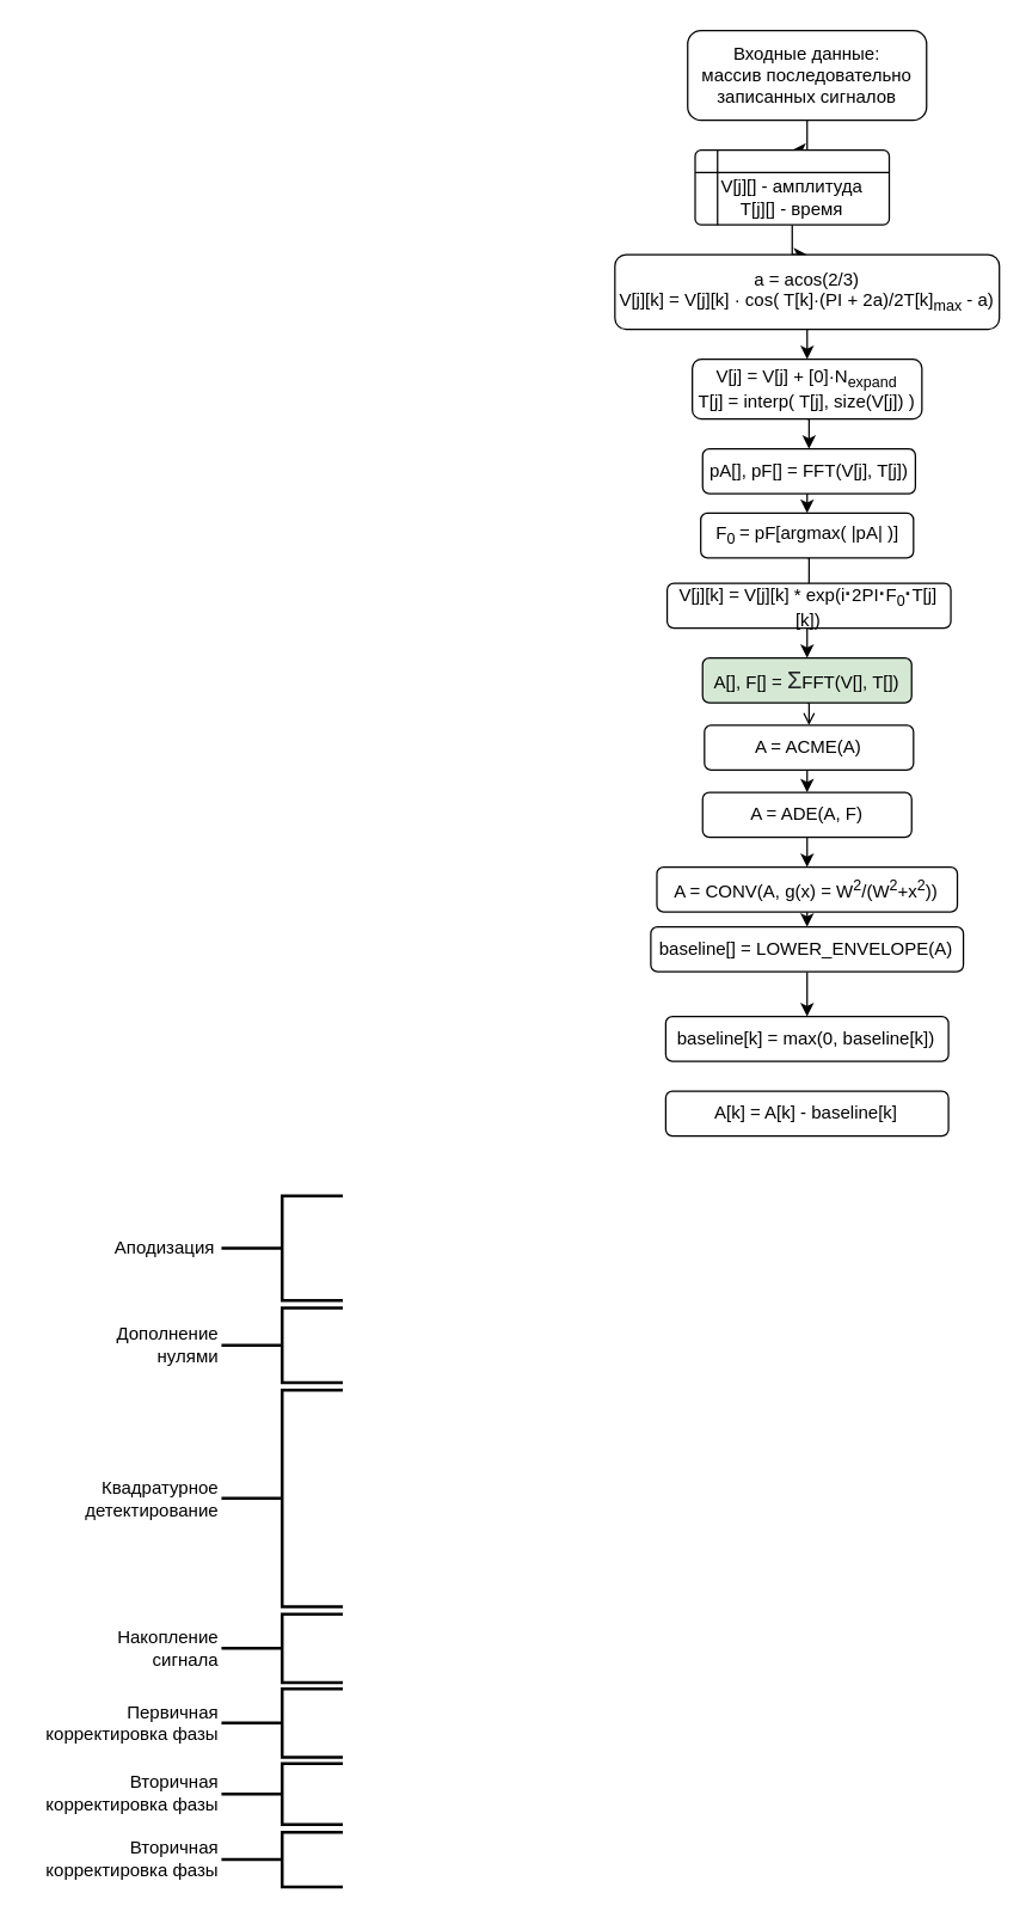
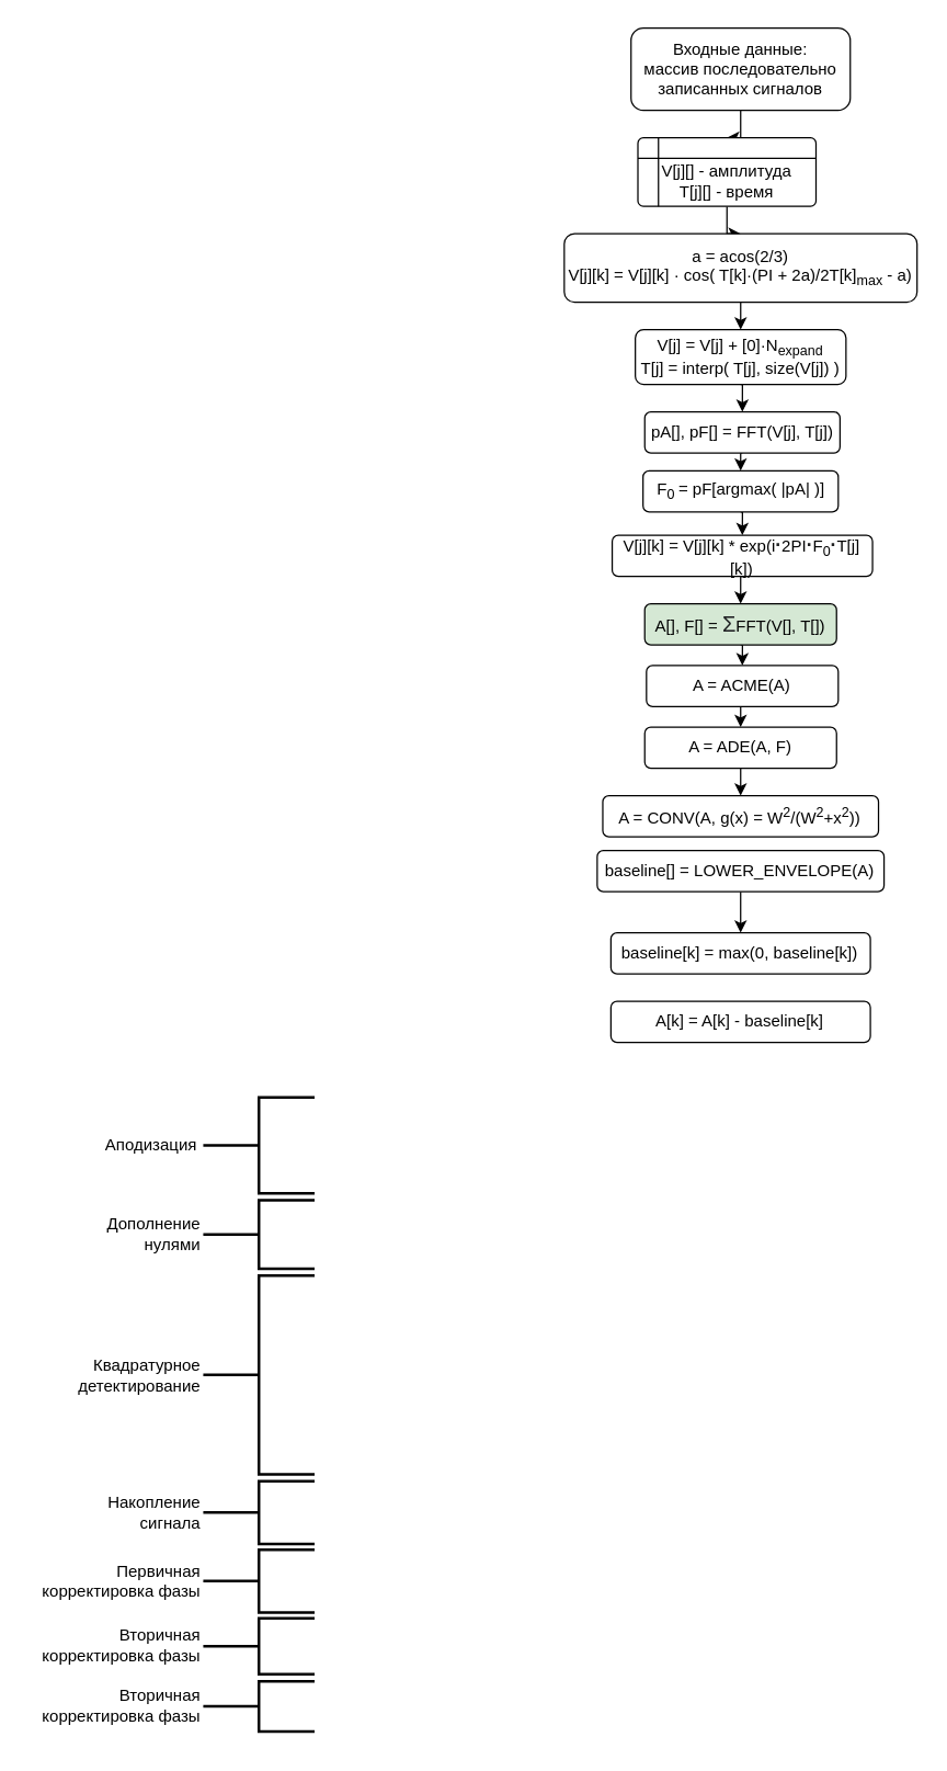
  <mxCell id="0" />
  <mxCell id="1" parent="0" />
  <mxCell id="2" value="" style="edgeStyle=orthogonalEdgeStyle;rounded=0;orthogonalLoop=1;jettySize=auto;html=1;" edge="1" parent="1" source="3" target="5"><mxGeometry relative="1" as="geometry" /></mxCell>
  <mxCell id="3" value="Входные данные:&lt;br&gt;массив последовательно записанных сигналов" style="rounded=1;whiteSpace=wrap;html=1;fontSize=12;glass=0;strokeWidth=1;shadow=0;" parent="1" vertex="1"><mxGeometry x="460" y="20" width="160" height="60" as="geometry" /></mxCell>
  <mxCell id="4" style="edgeStyle=orthogonalEdgeStyle;rounded=0;orthogonalLoop=1;jettySize=auto;html=1;exitX=0.5;exitY=1;exitDx=0;exitDy=0;" edge="1" parent="1" source="5" target="7"><mxGeometry relative="1" as="geometry" /></mxCell>
  <mxCell id="5" value="&lt;span style=&quot;font-weight: normal&quot;&gt;&lt;br&gt;V[j][] - амплитуда&lt;br&gt;T[j][] - время&lt;/span&gt;" style="shape=internalStorage;whiteSpace=wrap;html=1;dx=15;dy=15;rounded=1;arcSize=8;strokeWidth=1;verticalAlign=middle;fontStyle=1" vertex="1" parent="1"><mxGeometry x="465" y="100" width="130" height="50" as="geometry" /></mxCell>
  <mxCell id="6" style="edgeStyle=orthogonalEdgeStyle;rounded=0;orthogonalLoop=1;jettySize=auto;html=1;exitX=0.5;exitY=1;exitDx=0;exitDy=0;entryX=0.5;entryY=0;entryDx=0;entryDy=0;" edge="1" parent="1" source="7" target="23"><mxGeometry relative="1" as="geometry" /></mxCell>
  <mxCell id="7" value="a = acos(2/3)&lt;br&gt;V[j][k] = V[j][k] ·&amp;nbsp;cos( T[k]·(PI + 2a)/2T[k]&lt;sub&gt;max&lt;/sub&gt; - a)" style="rounded=1;whiteSpace=wrap;html=1;strokeWidth=1;align=center;" vertex="1" parent="1"><mxGeometry x="411.26" y="170" width="257.5" height="50" as="geometry" /></mxCell>
  <mxCell id="8" style="edgeStyle=orthogonalEdgeStyle;rounded=0;orthogonalLoop=1;jettySize=auto;html=1;exitX=0.5;exitY=1;exitDx=0;exitDy=0;entryX=0.5;entryY=0;entryDx=0;entryDy=0;" edge="1" parent="1" source="9" target="18"><mxGeometry relative="1" as="geometry" /></mxCell>
  <mxCell id="9" value="V[j][k] = V[j][k] * exp(i&lt;b style=&quot;color: rgb(32 , 33 , 34) ; font-family: sans-serif ; font-size: 14px&quot;&gt;·&lt;/b&gt;2PI&lt;b style=&quot;color: rgb(32 , 33 , 34) ; font-family: sans-serif ; font-size: 14px&quot;&gt;·&lt;/b&gt;F&lt;sub&gt;0&lt;/sub&gt;&lt;b style=&quot;color: rgb(32 , 33 , 34) ; font-family: sans-serif ; font-size: 14px&quot;&gt;·&lt;/b&gt;T[j][k])" style="rounded=1;whiteSpace=wrap;html=1;strokeWidth=1;" vertex="1" parent="1"><mxGeometry x="446.25" y="390" width="190" height="30" as="geometry" /></mxCell>
  <mxCell id="10" style="edgeStyle=orthogonalEdgeStyle;rounded=0;orthogonalLoop=1;jettySize=auto;html=1;exitX=0.5;exitY=1;exitDx=0;exitDy=0;entryX=0.5;entryY=0;entryDx=0;entryDy=0;" edge="1" parent="1" source="21" target="20"><mxGeometry relative="1" as="geometry"><mxPoint x="539.995" y="330" as="sourcePoint" /></mxGeometry></mxCell>
  <mxCell id="11" value="" style="group" vertex="1" connectable="0" parent="1"><mxGeometry x="90" y="800" width="139" height="70" as="geometry" /></mxCell>
  <mxCell id="12" value="" style="strokeWidth=2;html=1;shape=mxgraph.flowchart.annotation_2;align=left;labelPosition=right;pointerEvents=1;" vertex="1" parent="11"><mxGeometry x="57.75" width="81.25" height="70" as="geometry" /></mxCell>
  <mxCell id="13" value="Аподизация" style="text;html=1;strokeColor=none;fillColor=none;align=center;verticalAlign=middle;whiteSpace=wrap;rounded=0;" vertex="1" parent="11"><mxGeometry y="31.652" width="40" height="6.087" as="geometry" /></mxCell>
  <mxCell id="14" value="" style="group;align=right;" vertex="1" connectable="0" parent="1"><mxGeometry x="90" y="875" width="139" height="60" as="geometry" /></mxCell>
  <mxCell id="15" value="" style="strokeWidth=2;html=1;shape=mxgraph.flowchart.annotation_2;align=left;labelPosition=right;pointerEvents=1;" vertex="1" parent="14"><mxGeometry x="57.75" width="81.25" height="50" as="geometry" /></mxCell>
  <mxCell id="16" value="Дополнение нулями" style="text;html=1;strokeColor=none;fillColor=none;align=right;verticalAlign=middle;whiteSpace=wrap;rounded=0;" vertex="1" parent="14"><mxGeometry x="-22.25" y="6.31" width="80" height="37.39" as="geometry" /></mxCell>
- <mxCell id="17" style="edgeStyle=orthogonalEdgeStyle;rounded=0;orthogonalLoop=1;jettySize=auto;html=1;exitX=0.5;exitY=1;exitDx=0;exitDy=0;entryX=0.5;entryY=0;entryDx=0;entryDy=0;endArrow=open;" edge="1" parent="1" source="18" target="31"><mxGeometry relative="1" as="geometry" /></mxCell>
+ <mxCell id="17" style="edgeStyle=orthogonalEdgeStyle;rounded=0;orthogonalLoop=1;jettySize=auto;html=1;exitX=0.5;exitY=1;exitDx=0;exitDy=0;entryX=0.5;entryY=0;entryDx=0;entryDy=0;" edge="1" parent="1" source="18" target="31"><mxGeometry relative="1" as="geometry" /></mxCell>
  <mxCell id="18" value="A[], F[] =&amp;nbsp;&lt;span style=&quot;font-size: 16px ; color: rgb(32 , 33 , 36) ; font-family: &amp;#34;arial&amp;#34; , sans-serif ; text-align: left&quot;&gt;Σ&lt;/span&gt;FFT(V[], T[])" style="rounded=1;whiteSpace=wrap;html=1;strokeWidth=1;fillColor=#d5e8d4;" vertex="1" parent="1"><mxGeometry x="469.99" y="440" width="140" height="30" as="geometry" /></mxCell>
- <mxCell id="19" style="edgeStyle=orthogonalEdgeStyle;rounded=0;orthogonalLoop=1;jettySize=auto;html=1;exitX=0.5;exitY=1;exitDx=0;exitDy=0;entryX=0.5;entryY=0;entryDx=0;entryDy=0;endArrow=none;" edge="1" parent="1" source="20" target="9"><mxGeometry relative="1" as="geometry" /></mxCell>
+ <mxCell id="19" style="edgeStyle=orthogonalEdgeStyle;rounded=0;orthogonalLoop=1;jettySize=auto;html=1;exitX=0.5;exitY=1;exitDx=0;exitDy=0;entryX=0.5;entryY=0;entryDx=0;entryDy=0;" edge="1" parent="1" source="20" target="9"><mxGeometry relative="1" as="geometry" /></mxCell>
  <mxCell id="20" value="F&lt;sub&gt;0&amp;nbsp;&lt;/sub&gt;= pF[argmax( |pA| )]" style="rounded=1;whiteSpace=wrap;html=1;strokeWidth=1;" vertex="1" parent="1"><mxGeometry x="468.75" y="343" width="142.5" height="30" as="geometry" /></mxCell>
  <mxCell id="21" value="pA[], pF[] = FFT(V[j], T[j])" style="rounded=1;whiteSpace=wrap;html=1;strokeWidth=1;" vertex="1" parent="1"><mxGeometry x="470.01" y="300" width="142.5" height="30" as="geometry" /></mxCell>
  <mxCell id="22" style="edgeStyle=orthogonalEdgeStyle;rounded=0;orthogonalLoop=1;jettySize=auto;html=1;exitX=0.5;exitY=1;exitDx=0;exitDy=0;entryX=0.5;entryY=0;entryDx=0;entryDy=0;" edge="1" parent="1" source="23" target="21"><mxGeometry relative="1" as="geometry" /></mxCell>
  <mxCell id="23" value="V[j] = V[j] + [0]&lt;span style=&quot;color: rgba(0 , 0 , 0 , 0) ; font-family: monospace ; font-size: 0px&quot;&gt;%3CmxGraphModel%3E%3Croot%3E%3CmxCell%20id%3D%220%22%2F%3E%3CmxCell%20id%3D%221%22%20parent%3D%220%22%2F%3E%3CmxCell%20id%3D%222%22%20value%3D%22a%20%3D%20acos(2%2F3)%26lt%3Bbr%26gt%3BV%5Bk%5D%20%3D%20V%5Bk%5D%20*%20cos(%20t%26lt%3Bsub%26gt%3Bk%26lt%3B%2Fsub%26gt%3B%C2%B7(PI%20%2B%202a)%2F2t%26lt%3Bsub%26gt%3Bmax%26lt%3B%2Fsub%26gt%3B%20-%20a)%22%20style%3D%22rounded%3D1%3BwhiteSpace%3Dwrap%3Bhtml%3D1%3BstrokeWidth%3D1%3Balign%3Dcenter%3B%22%20vertex%3D%221%22%20parent%3D%221%22%3E%3CmxGeometry%20x%3D%22112.5%22%20y%3D%22290%22%20width%3D%22235%22%20height%3D%2240%22%20as%3D%22geometry%22%2F%3E%3C%2FmxCell%3E%3C%2Froot%3E%3C%2FmxGraphModel%3E&lt;/span&gt;·N&lt;sub&gt;expand&lt;/sub&gt;&lt;br&gt;T[j] = interp( T[j], size(V[j]) )" style="rounded=1;whiteSpace=wrap;html=1;strokeWidth=1;align=center;" vertex="1" parent="1"><mxGeometry x="463.13" y="240" width="153.75" height="40" as="geometry" /></mxCell>
  <mxCell id="24" value="" style="group;align=right;" vertex="1" connectable="0" parent="1"><mxGeometry x="90" y="1080" width="139" height="55" as="geometry" /></mxCell>
  <mxCell id="25" value="" style="strokeWidth=2;html=1;shape=mxgraph.flowchart.annotation_2;align=left;labelPosition=right;pointerEvents=1;" vertex="1" parent="24"><mxGeometry x="57.75" width="81.25" height="45.833" as="geometry" /></mxCell>
  <mxCell id="26" value="Накопление сигнала" style="text;html=1;strokeColor=none;fillColor=none;align=right;verticalAlign=middle;whiteSpace=wrap;rounded=0;" vertex="1" parent="24"><mxGeometry x="-22.25" y="5.784" width="80" height="34.274" as="geometry" /></mxCell>
  <mxCell id="27" value="" style="group" vertex="1" connectable="0" parent="1"><mxGeometry x="40" y="930" width="189" height="145" as="geometry" /></mxCell>
  <mxCell id="28" value="Квадратурное&lt;br&gt;детектирование" style="text;html=1;strokeColor=none;fillColor=none;align=right;verticalAlign=middle;whiteSpace=wrap;rounded=0;" vertex="1" parent="27"><mxGeometry y="50.5" width="107.75" height="45" as="geometry" /></mxCell>
  <mxCell id="29" value="" style="strokeWidth=2;html=1;shape=mxgraph.flowchart.annotation_2;align=left;labelPosition=right;pointerEvents=1;" vertex="1" parent="27"><mxGeometry x="107.75" width="81.25" height="145" as="geometry" /></mxCell>
  <mxCell id="30" style="edgeStyle=orthogonalEdgeStyle;rounded=0;orthogonalLoop=1;jettySize=auto;html=1;exitX=0.5;exitY=1;exitDx=0;exitDy=0;entryX=0.5;entryY=0;entryDx=0;entryDy=0;" edge="1" parent="1" source="31" target="36"><mxGeometry relative="1" as="geometry" /></mxCell>
  <mxCell id="31" value="A = ACME(A)" style="rounded=1;whiteSpace=wrap;html=1;strokeWidth=1;" vertex="1" parent="1"><mxGeometry x="471.25" y="485" width="140" height="30" as="geometry" /></mxCell>
  <mxCell id="32" value="" style="group;align=right;" vertex="1" connectable="0" parent="1"><mxGeometry x="90" y="1130" width="139" height="55" as="geometry" /></mxCell>
  <mxCell id="33" value="" style="strokeWidth=2;html=1;shape=mxgraph.flowchart.annotation_2;align=left;labelPosition=right;pointerEvents=1;" vertex="1" parent="32"><mxGeometry x="57.75" width="81.25" height="45.833" as="geometry" /></mxCell>
  <mxCell id="34" value="Первичная корректировка фазы" style="text;html=1;strokeColor=none;fillColor=none;align=right;verticalAlign=middle;whiteSpace=wrap;rounded=0;" vertex="1" parent="32"><mxGeometry x="-70" y="5.78" width="127.75" height="34.27" as="geometry" /></mxCell>
  <mxCell id="35" style="edgeStyle=orthogonalEdgeStyle;rounded=0;orthogonalLoop=1;jettySize=auto;html=1;exitX=0.5;exitY=1;exitDx=0;exitDy=0;entryX=0.5;entryY=0;entryDx=0;entryDy=0;" edge="1" parent="1" source="36" target="41"><mxGeometry relative="1" as="geometry" /></mxCell>
  <mxCell id="36" value="A = ADE(A, F)" style="rounded=1;whiteSpace=wrap;html=1;strokeWidth=1;" vertex="1" parent="1"><mxGeometry x="470" y="530" width="140" height="30" as="geometry" /></mxCell>
  <mxCell id="37" value="" style="group;align=right;" vertex="1" connectable="0" parent="1"><mxGeometry x="90" y="1180" width="139" height="49" as="geometry" /></mxCell>
  <mxCell id="38" value="" style="strokeWidth=2;html=1;shape=mxgraph.flowchart.annotation_2;align=left;labelPosition=right;pointerEvents=1;" vertex="1" parent="37"><mxGeometry x="57.75" width="81.25" height="40.833" as="geometry" /></mxCell>
  <mxCell id="39" value="Вторичная корректировка фазы" style="text;html=1;strokeColor=none;fillColor=none;align=right;verticalAlign=middle;whiteSpace=wrap;rounded=0;" vertex="1" parent="37"><mxGeometry x="-70" y="5.149" width="127.75" height="30.531" as="geometry" /></mxCell>
- <mxCell id="40" style="edgeStyle=orthogonalEdgeStyle;rounded=0;orthogonalLoop=1;jettySize=auto;html=1;exitX=0.5;exitY=1;exitDx=0;exitDy=0;entryX=0.5;entryY=0;entryDx=0;entryDy=0;" edge="1" parent="1" source="41" target="46"><mxGeometry relative="1" as="geometry" /></mxCell>
  <mxCell id="41" value="A = CONV(A, g(x) = W&lt;sup&gt;2&lt;/sup&gt;/(W&lt;sup&gt;2&lt;/sup&gt;+x&lt;sup&gt;2&lt;/sup&gt;))" style="rounded=1;whiteSpace=wrap;html=1;strokeWidth=1;" vertex="1" parent="1"><mxGeometry x="439.37" y="580" width="201.25" height="30" as="geometry" /></mxCell>
  <mxCell id="42" value="" style="group;align=right;" vertex="1" connectable="0" parent="1"><mxGeometry x="90" y="1226" width="139" height="44" as="geometry" /></mxCell>
  <mxCell id="43" value="" style="strokeWidth=2;html=1;shape=mxgraph.flowchart.annotation_2;align=left;labelPosition=right;pointerEvents=1;" vertex="1" parent="42"><mxGeometry x="57.75" width="81.25" height="36.667" as="geometry" /></mxCell>
  <mxCell id="44" value="Вторичная корректировка фазы" style="text;html=1;strokeColor=none;fillColor=none;align=right;verticalAlign=middle;whiteSpace=wrap;rounded=0;" vertex="1" parent="42"><mxGeometry x="-70" y="4.624" width="127.75" height="27.416" as="geometry" /></mxCell>
  <mxCell id="45" style="edgeStyle=orthogonalEdgeStyle;rounded=0;orthogonalLoop=1;jettySize=auto;html=1;exitX=0.5;exitY=1;exitDx=0;exitDy=0;entryX=0.5;entryY=0;entryDx=0;entryDy=0;" edge="1" parent="1" source="46" target="47"><mxGeometry relative="1" as="geometry" /></mxCell>
  <mxCell id="46" value="baseline[] = LOWER_ENVELOPE(A)" style="rounded=1;whiteSpace=wrap;html=1;strokeWidth=1;" vertex="1" parent="1"><mxGeometry x="435.3" y="620" width="209.37" height="30" as="geometry" /></mxCell>
  <mxCell id="47" value="baseline[k] = max(0,&amp;nbsp;baseline[k])" style="rounded=1;whiteSpace=wrap;html=1;strokeWidth=1;" vertex="1" parent="1"><mxGeometry x="445.3" y="680" width="189.38" height="30" as="geometry" /></mxCell>
  <mxCell id="48" value="A[k] = A[k] - baseline[k]" style="rounded=1;whiteSpace=wrap;html=1;strokeWidth=1;" vertex="1" parent="1"><mxGeometry x="445.3" y="730" width="189.38" height="30" as="geometry" /></mxCell>
